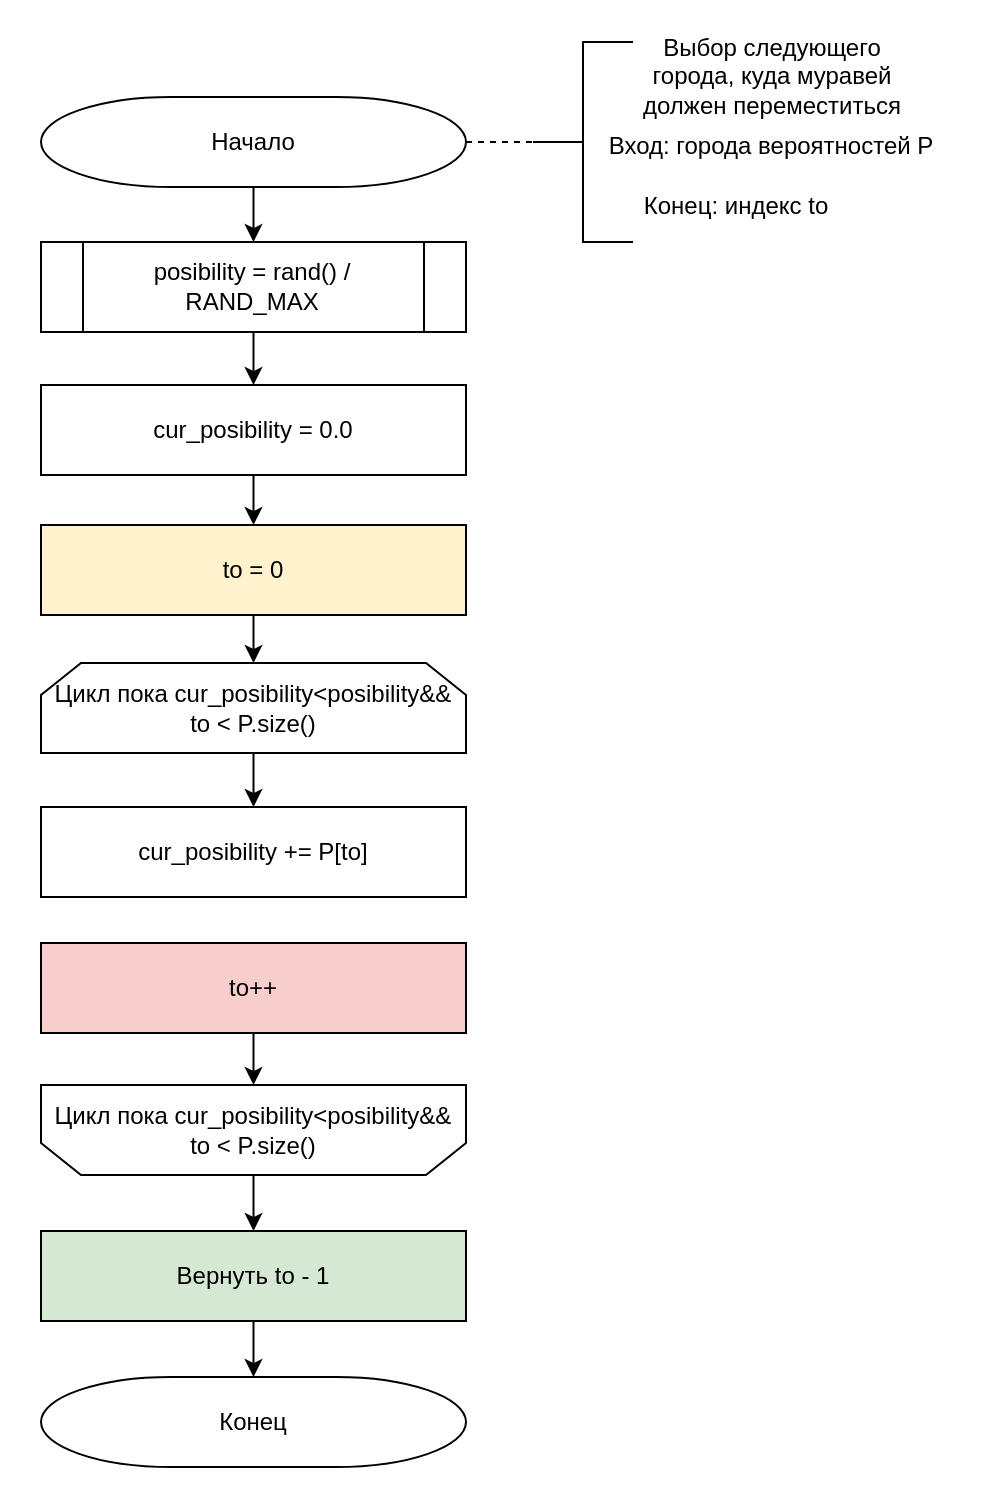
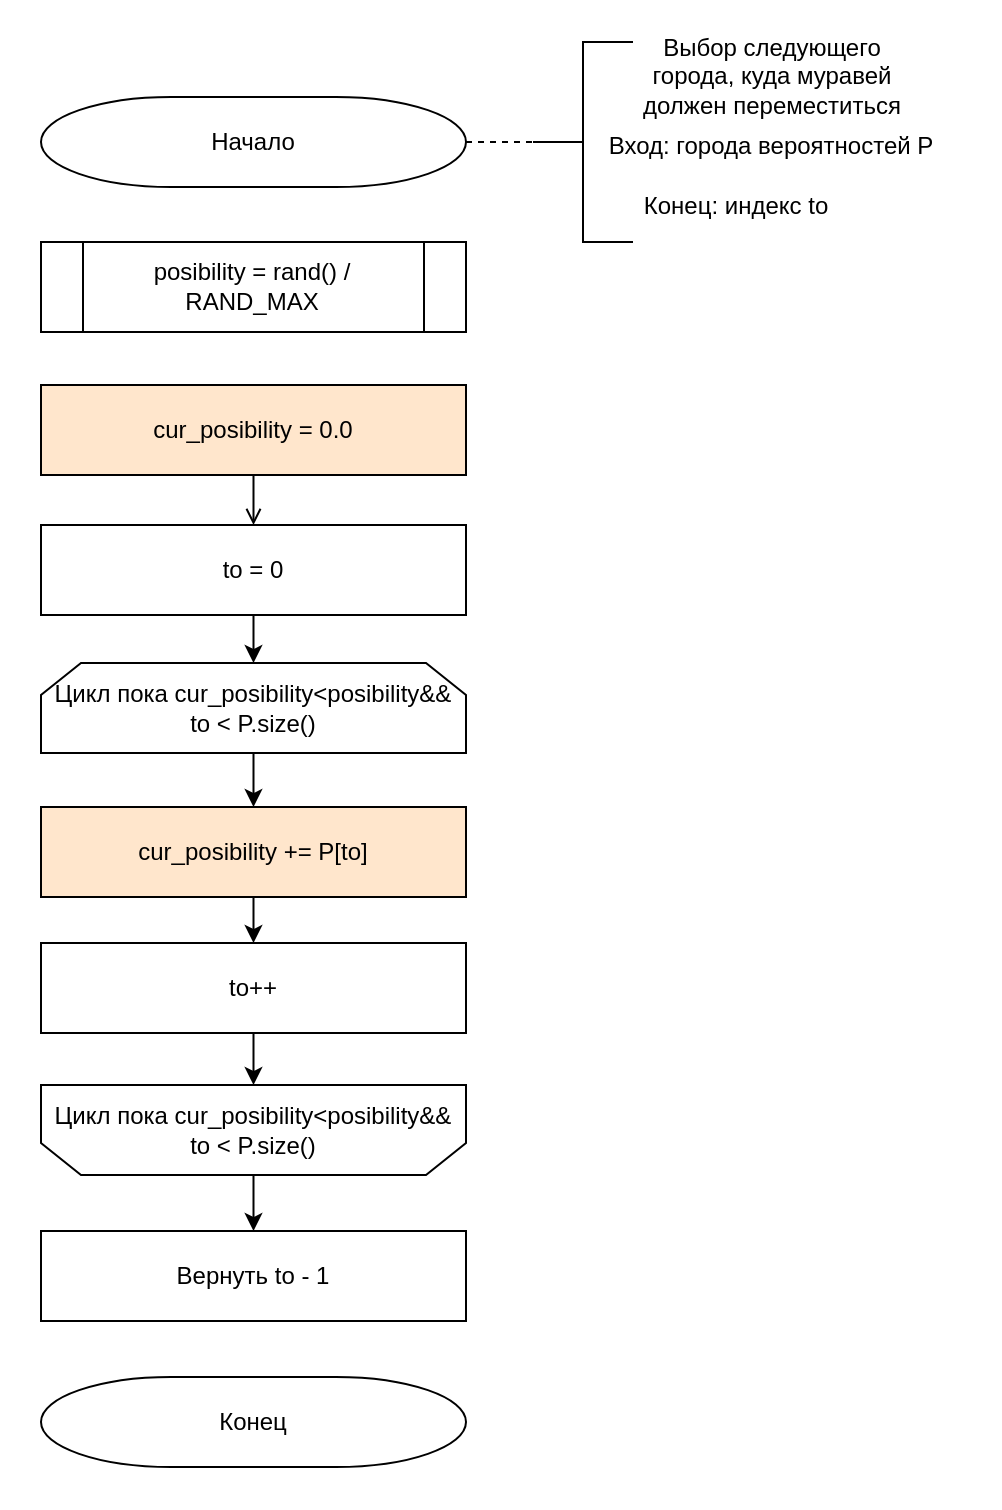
  <mxCell id="0" />
  <mxCell id="1" parent="0" />
  <mxCell id="2" value="Начало" style="strokeWidth=1;html=1;shape=mxgraph.flowchart.terminator;whiteSpace=wrap;rotation=0;" parent="1" vertex="1"><mxGeometry x="20" y="48" width="212.5" height="45" as="geometry" /></mxCell>
- <mxCell id="3" style="edgeStyle=orthogonalEdgeStyle;rounded=0;orthogonalLoop=1;jettySize=auto;html=1;entryX=0.5;entryY=0;entryDx=0;entryDy=0;exitX=0.5;exitY=1;exitDx=0;exitDy=0;" parent="1" source="4" target="25" edge="1"><mxGeometry relative="1" as="geometry"><mxPoint x="126.25" y="260" as="targetPoint" /></mxGeometry></mxCell>
- <mxCell id="4" value="cur_posibility = 0.0" style="rounded=0;whiteSpace=wrap;html=1;rotation=0;" parent="1" vertex="1"><mxGeometry x="20" y="192" width="212.5" height="45" as="geometry" /></mxCell>
+ <mxCell id="3" style="edgeStyle=orthogonalEdgeStyle;rounded=0;orthogonalLoop=1;jettySize=auto;html=1;entryX=0.5;entryY=0;entryDx=0;entryDy=0;exitX=0.5;exitY=1;exitDx=0;exitDy=0;endArrow=open;" parent="1" source="4" target="25" edge="1"><mxGeometry relative="1" as="geometry"><mxPoint x="126.25" y="260" as="targetPoint" /></mxGeometry></mxCell>
+ <mxCell id="4" value="cur_posibility = 0.0" style="rounded=0;whiteSpace=wrap;html=1;rotation=0;fillColor=#ffe6cc;" parent="1" vertex="1"><mxGeometry x="20" y="192" width="212.5" height="45" as="geometry" /></mxCell>
  <mxCell id="5" value="" style="strokeWidth=1;html=1;shape=mxgraph.flowchart.annotation_2;align=left;labelPosition=right;pointerEvents=1;" parent="1" vertex="1"><mxGeometry x="266" y="20.5" width="50" height="100" as="geometry" /></mxCell>
  <mxCell id="6" value="" style="endArrow=none;dashed=1;html=1;rounded=0;exitX=1;exitY=0.5;exitDx=0;exitDy=0;exitPerimeter=0;entryX=0;entryY=0.5;entryDx=0;entryDy=0;entryPerimeter=0;" parent="1" source="2" target="5" edge="1"><mxGeometry width="50" height="50" relative="1" as="geometry"><mxPoint x="447" y="368" as="sourcePoint" /><mxPoint x="497" y="318" as="targetPoint" /></mxGeometry></mxCell>
  <mxCell id="7" value="Конец" style="strokeWidth=1;html=1;shape=mxgraph.flowchart.terminator;whiteSpace=wrap;rotation=0;" parent="1" vertex="1"><mxGeometry x="20" y="688" width="212.5" height="45" as="geometry" /></mxCell>
- <mxCell id="8" value="cur_posibility += P[to]" style="rounded=0;whiteSpace=wrap;html=1;rotation=0;" parent="1" vertex="1"><mxGeometry x="20" y="403" width="212.5" height="45" as="geometry" /></mxCell>
- <mxCell id="9" value="" style="endArrow=classic;html=1;rounded=0;entryX=0.5;entryY=0;entryDx=0;entryDy=0;entryPerimeter=0;exitX=0.5;exitY=1;exitDx=0;exitDy=0;" parent="1" source="22" target="7" edge="1"><mxGeometry width="50" height="50" relative="1" as="geometry"><mxPoint x="126.25" y="1215" as="sourcePoint" /><mxPoint x="257" y="1067" as="targetPoint" /></mxGeometry></mxCell>
- <mxCell id="10" value="" style="endArrow=classic;html=1;rounded=0;entryX=0.5;entryY=0;entryDx=0;entryDy=0;exitX=0.5;exitY=1;exitDx=0;exitDy=0;" parent="1" source="24" target="4" edge="1"><mxGeometry width="50" height="50" relative="1" as="geometry"><mxPoint x="395" y="226" as="sourcePoint" /><mxPoint x="126.25" y="192" as="targetPoint" /></mxGeometry></mxCell>
- <mxCell id="11" value="" style="endArrow=classic;html=1;rounded=0;entryX=0.5;entryY=0;entryDx=0;entryDy=0;exitX=0.5;exitY=1;exitDx=0;exitDy=0;exitPerimeter=0;" parent="1" source="2" target="24" edge="1"><mxGeometry width="50" height="50" relative="1" as="geometry"><mxPoint x="112" y="418" as="sourcePoint" /><mxPoint x="126.25" y="120" as="targetPoint" /></mxGeometry></mxCell>
- <mxCell id="12" value="to++" style="rounded=0;whiteSpace=wrap;html=1;rotation=0;fillColor=#f8cecc;" parent="1" vertex="1"><mxGeometry x="20" y="471" width="212.5" height="45" as="geometry" /></mxCell>
+ <mxCell id="8" value="cur_posibility += P[to]" style="rounded=0;whiteSpace=wrap;html=1;rotation=0;fillColor=#ffe6cc;" parent="1" vertex="1"><mxGeometry x="20" y="403" width="212.5" height="45" as="geometry" /></mxCell>
+ <mxCell id="12" value="to++" style="rounded=0;whiteSpace=wrap;html=1;rotation=0;" parent="1" vertex="1"><mxGeometry x="20" y="471" width="212.5" height="45" as="geometry" /></mxCell>
+ <mxCell id="13" value="" style="endArrow=classic;html=1;rounded=0;entryX=0.5;entryY=0;entryDx=0;entryDy=0;exitX=0.5;exitY=1;exitDx=0;exitDy=0;" parent="1" source="8" target="12" edge="1"><mxGeometry width="50" height="50" relative="1" as="geometry"><mxPoint x="169" y="1216" as="sourcePoint" /><mxPoint x="219" y="1166" as="targetPoint" /></mxGeometry></mxCell>
  <mxCell id="14" value="Цикл пока cur_posibility&amp;lt;posibility&amp;amp;&amp;amp; to &amp;lt; P.size()" style="shape=loopLimit;whiteSpace=wrap;html=1;rotation=0;" parent="1" vertex="1"><mxGeometry x="20" y="331" width="212.5" height="45" as="geometry" /></mxCell>
  <mxCell id="15" value="Выбор следующего города, куда муравей должен переместиться" style="text;html=1;strokeColor=none;fillColor=none;align=center;verticalAlign=middle;whiteSpace=wrap;rounded=0;" parent="1" vertex="1"><mxGeometry x="311.88" y="23" width="147.75" height="30" as="geometry" /></mxCell>
  <mxCell id="16" value="Вход: города вероятностей Р" style="text;html=1;strokeColor=none;fillColor=none;align=center;verticalAlign=middle;whiteSpace=wrap;rounded=0;" parent="1" vertex="1"><mxGeometry x="293.25" y="58" width="185" height="30" as="geometry" /></mxCell>
  <mxCell id="17" value="Конец: индекс to" style="text;html=1;strokeColor=none;fillColor=none;align=center;verticalAlign=middle;whiteSpace=wrap;rounded=0;" parent="1" vertex="1"><mxGeometry x="302" y="88" width="132" height="30" as="geometry" /></mxCell>
  <mxCell id="18" value="" style="endArrow=classic;html=1;rounded=0;entryX=0.5;entryY=0;entryDx=0;entryDy=0;exitX=0.5;exitY=1;exitDx=0;exitDy=0;" parent="1" source="25" target="14" edge="1"><mxGeometry width="50" height="50" relative="1" as="geometry"><mxPoint x="126.25" y="305" as="sourcePoint" /><mxPoint x="157" y="300" as="targetPoint" /></mxGeometry></mxCell>
  <mxCell id="19" value="" style="endArrow=classic;html=1;rounded=0;entryX=0.5;entryY=0;entryDx=0;entryDy=0;exitX=0.5;exitY=1;exitDx=0;exitDy=0;" parent="1" source="14" target="8" edge="1"><mxGeometry width="50" height="50" relative="1" as="geometry"><mxPoint x="107" y="350" as="sourcePoint" /><mxPoint x="126.25" y="407" as="targetPoint" /></mxGeometry></mxCell>
  <mxCell id="20" value="Цикл пока cur_posibility&amp;lt;posibility&amp;amp;&amp;amp; to &amp;lt; P.size()" style="shape=loopLimit;whiteSpace=wrap;html=1;strokeColor=default;fontFamily=Helvetica;fontSize=12;fontColor=default;fillColor=default;rotation=0;direction=west;" parent="1" vertex="1"><mxGeometry x="20" y="542" width="212.5" height="45" as="geometry" /></mxCell>
  <mxCell id="21" value="" style="endArrow=classic;html=1;rounded=0;entryX=0.5;entryY=1;entryDx=0;entryDy=0;exitX=0.5;exitY=1;exitDx=0;exitDy=0;" parent="1" source="12" target="20" edge="1"><mxGeometry width="50" height="50" relative="1" as="geometry"><mxPoint x="126.25" y="654" as="sourcePoint" /><mxPoint x="235" y="489" as="targetPoint" /></mxGeometry></mxCell>
- <mxCell id="22" value="Вернуть tо - 1" style="rounded=0;whiteSpace=wrap;html=1;rotation=0;fillColor=#d5e8d4;" parent="1" vertex="1"><mxGeometry x="20" y="615" width="212.5" height="45" as="geometry" /></mxCell>
+ <mxCell id="22" value="Вернуть tо - 1" style="rounded=0;whiteSpace=wrap;html=1;rotation=0;" parent="1" vertex="1"><mxGeometry x="20" y="615" width="212.5" height="45" as="geometry" /></mxCell>
  <mxCell id="23" value="" style="endArrow=classic;html=1;rounded=0;entryX=0.5;entryY=0;entryDx=0;entryDy=0;exitX=0.5;exitY=0;exitDx=0;exitDy=0;" parent="1" source="20" target="22" edge="1"><mxGeometry width="50" height="50" relative="1" as="geometry"><mxPoint x="118" y="672" as="sourcePoint" /><mxPoint x="168" y="622" as="targetPoint" /></mxGeometry></mxCell>
  <mxCell id="24" value="posibility = rand() / RAND_MAX" style="shape=process;whiteSpace=wrap;html=1;backgroundOutline=1;rotation=0;" parent="1" vertex="1"><mxGeometry x="20" y="120.5" width="212.5" height="45" as="geometry" /></mxCell>
- <mxCell id="25" value="to = 0" style="rounded=0;whiteSpace=wrap;html=1;rotation=0;fillColor=#fff2cc;" parent="1" vertex="1"><mxGeometry x="20" y="262" width="212.5" height="45" as="geometry" /></mxCell>
+ <mxCell id="25" value="to = 0" style="rounded=0;whiteSpace=wrap;html=1;rotation=0;" parent="1" vertex="1"><mxGeometry x="20" y="262" width="212.5" height="45" as="geometry" /></mxCell>
